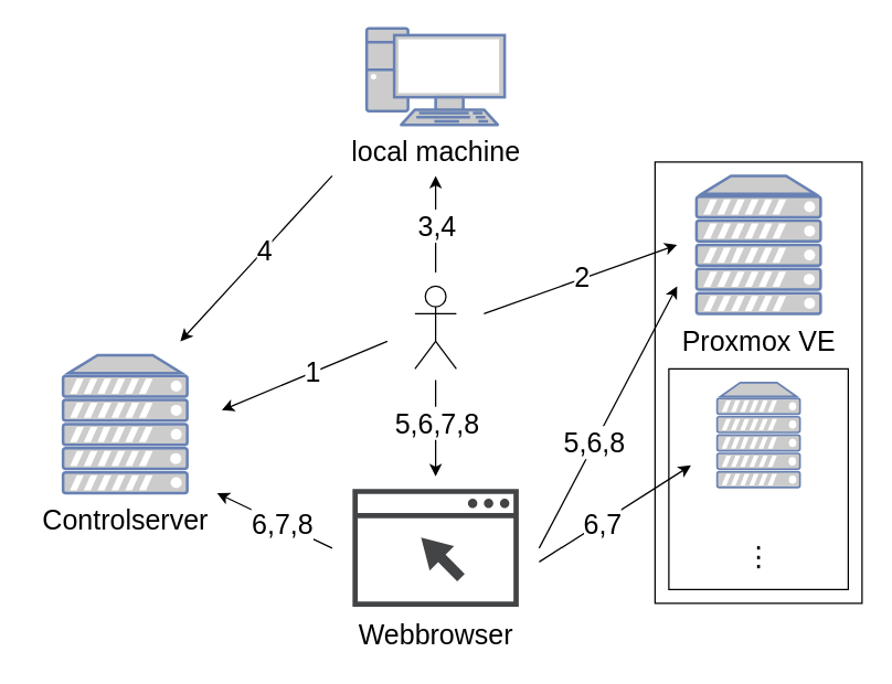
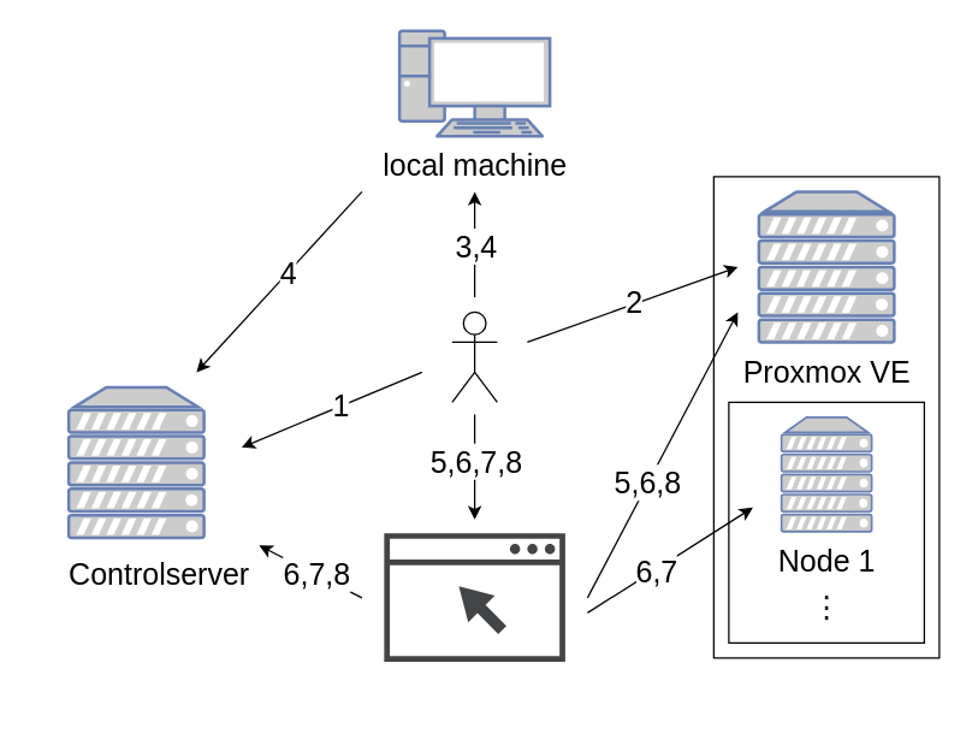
  <mxCell id="0" />
  <mxCell id="1" parent="0" />
  <mxCell id="2" value="" style="rounded=0;whiteSpace=wrap;html=1;fillColor=none;fontSize=20;" vertex="1" parent="1"><mxGeometry x="484" y="267" width="130" height="160" as="geometry" /></mxCell>
  <mxCell id="3" value="" style="rounded=0;whiteSpace=wrap;html=1;fontSize=20;fillColor=none;" vertex="1" parent="1"><mxGeometry x="474" y="117" width="150" height="320" as="geometry" /></mxCell>
  <mxCell id="4" value="" style="fontColor=#0066CC;verticalAlign=top;verticalLabelPosition=bottom;labelPosition=center;align=center;html=1;outlineConnect=0;fillColor=#CCCCCC;strokeColor=#6881B3;gradientColor=none;gradientDirection=north;strokeWidth=2;shape=mxgraph.networks.server;" vertex="1" parent="1"><mxGeometry x="45" y="257" width="90" height="100" as="geometry" /></mxCell>
- <mxCell id="5" value="Controlserver" style="text;html=1;align=center;verticalAlign=middle;resizable=0;points=[];autosize=1;fontSize=20;" vertex="1" parent="1"><mxGeometry x="20" y="361" width="140" height="30" as="geometry" /></mxCell>
+ <mxCell id="5" value="Controlserver" style="text;html=1;align=center;verticalAlign=middle;resizable=0;points=[];autosize=1;fontSize=20;" vertex="1" parent="1"><mxGeometry x="35" y="366" width="140" height="30" as="geometry" /></mxCell>
  <mxCell id="6" value="" style="fontColor=#0066CC;verticalAlign=top;verticalLabelPosition=bottom;labelPosition=center;align=center;html=1;outlineConnect=0;fillColor=#CCCCCC;strokeColor=#6881B3;gradientColor=none;gradientDirection=north;strokeWidth=2;shape=mxgraph.networks.server;" vertex="1" parent="1"><mxGeometry x="504" y="127" width="90" height="100" as="geometry" /></mxCell>
  <mxCell id="7" value="Proxmox VE" style="text;html=1;align=center;verticalAlign=middle;resizable=0;points=[];autosize=1;fontSize=20;" vertex="1" parent="1"><mxGeometry x="484" y="231" width="130" height="30" as="geometry" /></mxCell>
  <mxCell id="8" value="" style="endArrow=classic;html=1;fontSize=20;" edge="1" parent="1"><mxGeometry width="50" height="50" relative="1" as="geometry"><mxPoint x="280" y="247" as="sourcePoint" /><mxPoint x="160" y="297" as="targetPoint" /></mxGeometry></mxCell>
  <mxCell id="9" value="1" style="edgeLabel;html=1;align=center;verticalAlign=middle;resizable=0;points=[];fontSize=20;" vertex="1" connectable="0" parent="8"><mxGeometry x="-0.095" y="1" relative="1" as="geometry"><mxPoint y="-2" as="offset" /></mxGeometry></mxCell>
  <mxCell id="10" value="" style="endArrow=classic;html=1;fontSize=20;" edge="1" parent="1"><mxGeometry width="50" height="50" relative="1" as="geometry"><mxPoint x="350" y="227" as="sourcePoint" /><mxPoint x="490" y="177" as="targetPoint" /></mxGeometry></mxCell>
  <mxCell id="11" value="2" style="edgeLabel;html=1;align=center;verticalAlign=middle;resizable=0;points=[];fontSize=20;" vertex="1" connectable="0" parent="10"><mxGeometry x="0.112" y="-2" relative="1" as="geometry"><mxPoint x="-8.06" y="-1" as="offset" /></mxGeometry></mxCell>
  <mxCell id="12" value="" style="fontColor=#0066CC;verticalAlign=top;verticalLabelPosition=bottom;labelPosition=center;align=center;html=1;outlineConnect=0;fillColor=#CCCCCC;strokeColor=#6881B3;gradientColor=none;gradientDirection=north;strokeWidth=2;shape=mxgraph.networks.pc;" vertex="1" parent="1"><mxGeometry x="265" y="20" width="100" height="70" as="geometry" /></mxCell>
  <mxCell id="13" value="" style="endArrow=classic;html=1;fontSize=20;" edge="1" parent="1"><mxGeometry width="50" height="50" relative="1" as="geometry"><mxPoint x="315" y="197" as="sourcePoint" /><mxPoint x="315" y="127" as="targetPoint" /></mxGeometry></mxCell>
  <mxCell id="14" value="3,4" style="edgeLabel;html=1;align=center;verticalAlign=middle;resizable=0;points=[];fontSize=20;" vertex="1" connectable="0" parent="13"><mxGeometry x="-0.261" y="-2" relative="1" as="geometry"><mxPoint x="-2" y="-9" as="offset" /></mxGeometry></mxCell>
  <mxCell id="15" value="" style="pointerEvents=1;shadow=0;dashed=0;html=1;strokeColor=none;fillColor=#434445;aspect=fixed;labelPosition=center;verticalLabelPosition=bottom;verticalAlign=top;align=center;outlineConnect=0;shape=mxgraph.vvd.web_browser;fontSize=20;" vertex="1" parent="1"><mxGeometry x="254.79" y="354" width="120.42" height="85.5" as="geometry" /></mxCell>
  <mxCell id="16" value="local machine" style="text;html=1;align=center;verticalAlign=middle;resizable=0;points=[];autosize=1;fontSize=20;" vertex="1" parent="1"><mxGeometry x="245" y="94" width="140" height="30" as="geometry" /></mxCell>
  <mxCell id="17" value="" style="endArrow=classic;html=1;fontSize=20;" edge="1" parent="1"><mxGeometry width="50" height="50" relative="1" as="geometry"><mxPoint x="315" y="275" as="sourcePoint" /><mxPoint x="315" y="345" as="targetPoint" /></mxGeometry></mxCell>
  <mxCell id="18" value="5,6,7,8" style="edgeLabel;html=1;align=center;verticalAlign=middle;resizable=0;points=[];fontSize=20;" vertex="1" connectable="0" parent="17"><mxGeometry x="-0.261" y="-2" relative="1" as="geometry"><mxPoint x="2" y="4.17" as="offset" /></mxGeometry></mxCell>
  <mxCell id="19" value="" style="endArrow=classic;html=1;fontSize=20;" edge="1" parent="1"><mxGeometry width="50" height="50" relative="1" as="geometry"><mxPoint x="390" y="397" as="sourcePoint" /><mxPoint x="490" y="207" as="targetPoint" /></mxGeometry></mxCell>
  <mxCell id="20" value="5,6,8" style="edgeLabel;html=1;align=center;verticalAlign=middle;resizable=0;points=[];fontSize=20;" vertex="1" connectable="0" parent="19"><mxGeometry x="-0.261" y="-2" relative="1" as="geometry"><mxPoint x="1.03" y="-8.45" as="offset" /></mxGeometry></mxCell>
- <mxCell id="21" value="Webbrowser" style="text;html=1;align=center;verticalAlign=middle;resizable=0;points=[];autosize=1;fontSize=20;" vertex="1" parent="1"><mxGeometry x="250" y="443.5" width="130" height="30" as="geometry" /></mxCell>
  <mxCell id="22" value="" style="shape=umlActor;html=1;verticalLabelPosition=bottom;verticalAlign=top;align=center;fontSize=20;" vertex="1" parent="1"><mxGeometry x="300" y="207" width="30" height="60" as="geometry" /></mxCell>
  <mxCell id="23" value="" style="endArrow=classic;html=1;fontSize=20;entryX=0.976;entryY=-0.128;entryDx=0;entryDy=0;entryPerimeter=0;" edge="1" parent="1" target="5"><mxGeometry width="50" height="50" relative="1" as="geometry"><mxPoint x="240" y="397" as="sourcePoint" /><mxPoint x="190" y="357" as="targetPoint" /></mxGeometry></mxCell>
  <mxCell id="24" value="6,7,8" style="edgeLabel;html=1;align=center;verticalAlign=middle;resizable=0;points=[];fontSize=20;" vertex="1" connectable="0" parent="23"><mxGeometry x="-0.261" y="-2" relative="1" as="geometry"><mxPoint x="-6.78" y="-1.67" as="offset" /></mxGeometry></mxCell>
  <mxCell id="25" value="" style="fontColor=#0066CC;verticalAlign=top;verticalLabelPosition=bottom;labelPosition=center;align=center;html=1;outlineConnect=0;fillColor=#CCCCCC;strokeColor=#6881B3;gradientColor=none;gradientDirection=north;strokeWidth=2;shape=mxgraph.networks.server;" vertex="1" parent="1"><mxGeometry x="519" y="277" width="60" height="76" as="geometry" /></mxCell>
+ <mxCell id="26" value="Node 1" style="text;html=1;align=center;verticalAlign=middle;resizable=0;points=[];autosize=1;fontSize=20;" vertex="1" parent="1"><mxGeometry x="509" y="357" width="80" height="30" as="geometry" /></mxCell>
  <mxCell id="27" value="&lt;code&gt;⋮&lt;/code&gt;" style="text;html=1;align=center;verticalAlign=middle;resizable=0;points=[];autosize=1;fontSize=20;" vertex="1" parent="1"><mxGeometry x="529" y="387" width="40" height="30" as="geometry" /></mxCell>
  <mxCell id="28" value="" style="endArrow=classic;html=1;fontSize=20;" edge="1" parent="1"><mxGeometry width="50" height="50" relative="1" as="geometry"><mxPoint x="390" y="407" as="sourcePoint" /><mxPoint x="500" y="337" as="targetPoint" /></mxGeometry></mxCell>
  <mxCell id="29" value="6,7" style="edgeLabel;html=1;align=center;verticalAlign=middle;resizable=0;points=[];fontSize=20;" vertex="1" connectable="0" parent="28"><mxGeometry x="-0.261" y="-2" relative="1" as="geometry"><mxPoint x="4.22" y="-4.67" as="offset" /></mxGeometry></mxCell>
  <mxCell id="30" value="" style="endArrow=classic;html=1;fontSize=20;" edge="1" parent="1"><mxGeometry width="50" height="50" relative="1" as="geometry"><mxPoint x="240" y="127" as="sourcePoint" /><mxPoint x="130" y="247" as="targetPoint" /></mxGeometry></mxCell>
  <mxCell id="31" value="4" style="edgeLabel;html=1;align=center;verticalAlign=middle;resizable=0;points=[];fontSize=20;" vertex="1" connectable="0" parent="30"><mxGeometry x="-0.095" y="1" relative="1" as="geometry"><mxPoint y="-2" as="offset" /></mxGeometry></mxCell>
